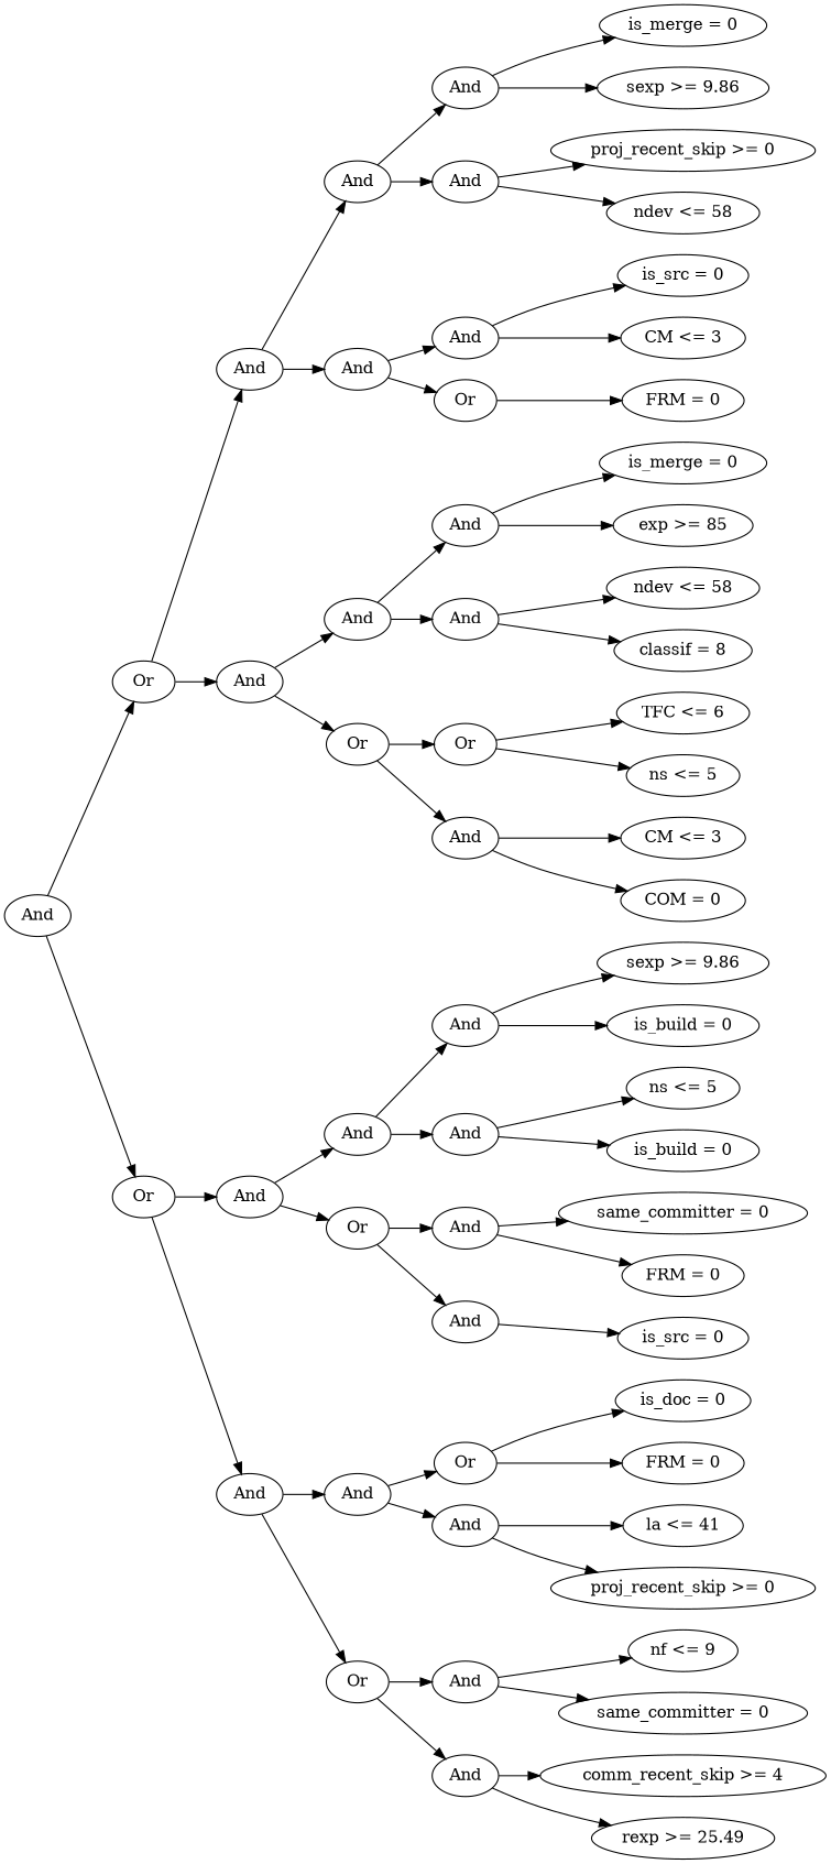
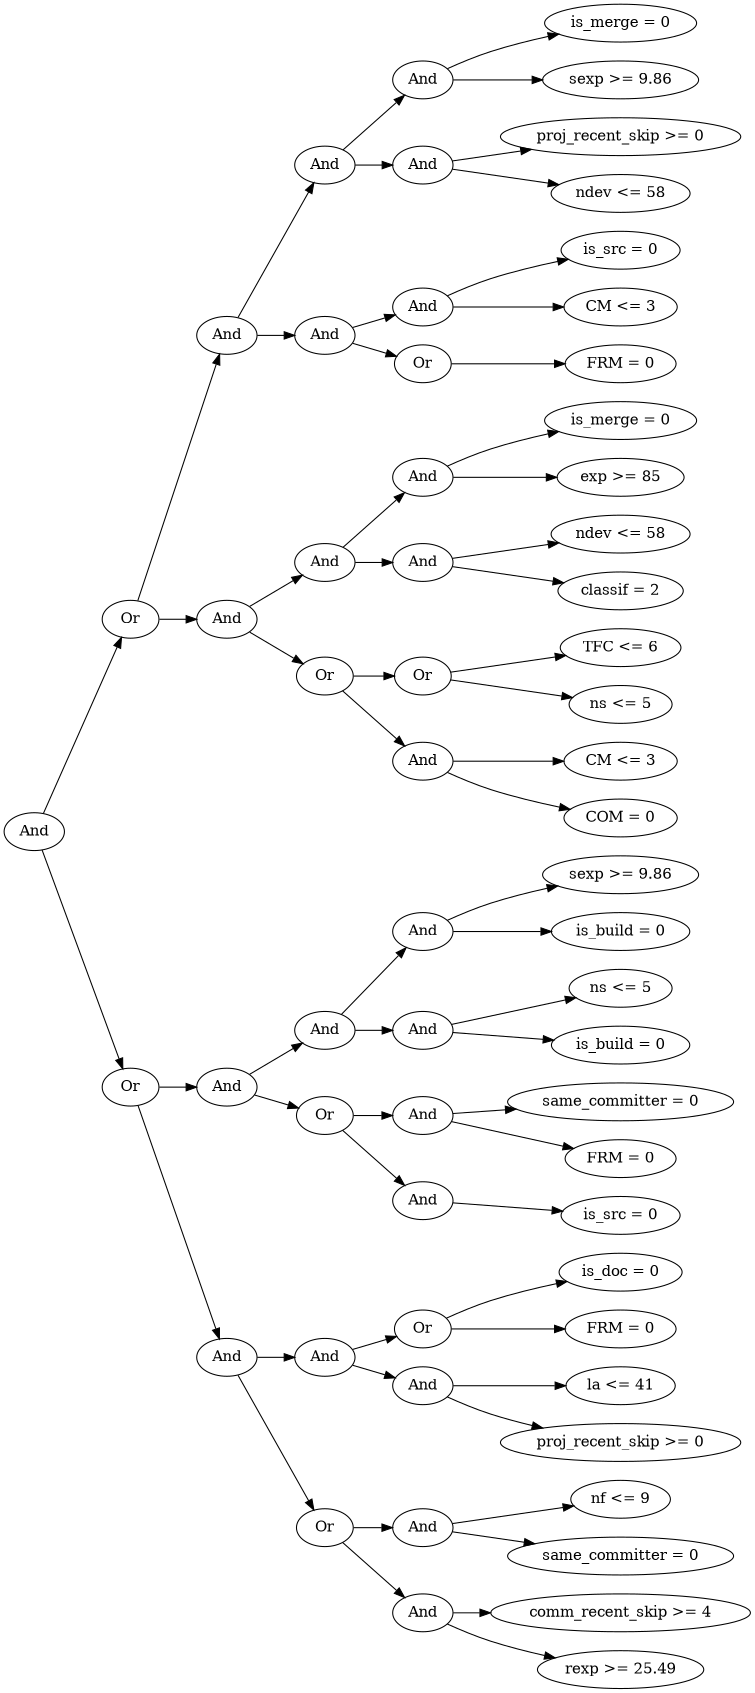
  digraph {
    rankdir=LR
    n1 [height=0.5 label=And width=0.75]
    n2 [height=0.5 label=Or width=0.75]
    n3 [height=0.5 label=Or width=0.75]
    n4 [height=0.5 label=And width=0.75]
    n5 [height=0.5 label=And width=0.75]
    n6 [height=0.5 label=And width=0.75]
    n7 [height=0.5 label=And width=0.75]
    n8 [height=0.5 label=And width=0.75]
    n9 [height=0.5 label=And width=0.75]
    n10 [height=0.5 label=And width=0.75]
    n11 [height=0.5 label=Or width=0.75]
    n12 [height=0.5 label=And width=0.75]
    n13 [height=0.5 label=Or width=0.75]
    n14 [height=0.5 label=And width=0.75]
    n15 [height=0.5 label=Or width=0.75]
    n16 [height=0.5 label=And width=0.75]
    n17 [height=0.5 label=And width=0.75]
    n18 [height=0.5 label=And width=0.75]
    n19 [height=0.5 label=Or width=0.75]
    n20 [height=0.5 label=And width=0.75]
    n21 [height=0.5 label=And width=0.75]
    n22 [height=0.5 label=Or width=0.75]
    n23 [height=0.5 label=And width=0.75]
    n24 [height=0.5 label="is_merge = 0" width=1.6068]
    n25 [height=0.5 label="sexp >= 9.86" width=1.6429]
    n26 [height=0.5 label="proj_recent_skip >= 0" width=2.5637]
    n27 [height=0.5 label="ndev <= 58" width=1.4624]
    n28 [height=0.5 label="is_src = 0" width=1.3179]
    n29 [height=0.5 label="CM <= 3" width=1.2457]
    n30 [height=0.5 label="FRM = 0" width=1.2457]
    n31 [height=0.5 label="is_merge = 0" width=1.6068]
    n32 [height=0.5 label="exp >= 85" width=1.336]
    n33 [height=0.5 label="ndev <= 58" width=1.4624]
-   n34 [height=0.5 label="classif = 8" width=1.336]
+   n34 [height=0.5 label="classif = 2" width=1.336]
    n35 [height=0.5 label="TFC <= 6" width=1.336]
    n36 [height=0.5 label="ns <= 5" width=1.0832]
    n37 [height=0.5 label="CM <= 3" width=1.2457]
    n38 [height=0.5 label="COM = 0" width=1.2818]
    n39 [height=0.5 label=And width=0.75]
    n40 [height=0.5 label=And width=0.75]
    n41 [height=0.5 label=And width=0.75]
    n42 [height=0.5 label=And width=0.75]
    n43 [height=0.5 label=Or width=0.75]
    n44 [height=0.5 label=And width=0.75]
    n45 [height=0.5 label=And width=0.75]
    n46 [height=0.5 label=And width=0.75]
    n47 [height=0.5 label="sexp >= 9.86" width=1.6429]
    n48 [height=0.5 label="is_build = 0" width=1.4985]
    n49 [height=0.5 label="ns <= 5" width=1.0832]
    n50 [height=0.5 label="is_build = 0" width=1.4985]
    n51 [height=0.5 label="same_committer = 0" width=2.3651]
    n52 [height=0.5 label="FRM = 0" width=1.2457]
    n53 [height=0.5 label="is_src = 0" width=1.3179]
    n54 [height=0.5 label="is_doc = 0" width=1.3902]
    n55 [height=0.5 label="FRM = 0" width=1.2457]
    n56 [height=0.5 label="la <= 41" width=1.1374]
    n57 [height=0.5 label="proj_recent_skip >= 0" width=2.5637]
    n58 [height=0.5 label="nf <= 9" width=1.0652]
    n59 [height=0.5 label="same_committer = 0" width=2.3651]
    n60 [height=0.5 label="comm_recent_skip >= 4" width=2.7984]
    n61 [height=0.5 label="rexp >= 25.49" width=1.7332]
    n1 -> n2
    n1 -> n3
    n2 -> n4
    n2 -> n5
    n3 -> n6
    n3 -> n7
    n4 -> n8
    n4 -> n9
    n5 -> n10
    n5 -> n11
    n6 -> n12
    n6 -> n13
    n7 -> n14
    n7 -> n15
    n8 -> n16
    n8 -> n17
    n9 -> n18
    n9 -> n19
    n10 -> n20
    n10 -> n21
    n11 -> n22
    n11 -> n23
    n12 -> n39
    n12 -> n40
    n13 -> n41
    n13 -> n42
    n14 -> n43
    n14 -> n44
    n15 -> n45
    n15 -> n46
    n16 -> n24
    n16 -> n25
    n17 -> n26
    n17 -> n27
    n18 -> n28
    n18 -> n29
    n19 -> n30
    n20 -> n31
    n20 -> n32
    n21 -> n33
    n21 -> n34
    n22 -> n35
    n22 -> n36
    n23 -> n37
    n23 -> n38
    n39 -> n47
    n39 -> n48
    n40 -> n49
    n40 -> n50
    n41 -> n51
    n41 -> n52
    n42 -> n53
    n43 -> n54
    n43 -> n55
    n44 -> n56
    n44 -> n57
    n45 -> n58
    n45 -> n59
    n46 -> n60
    n46 -> n61
  }
